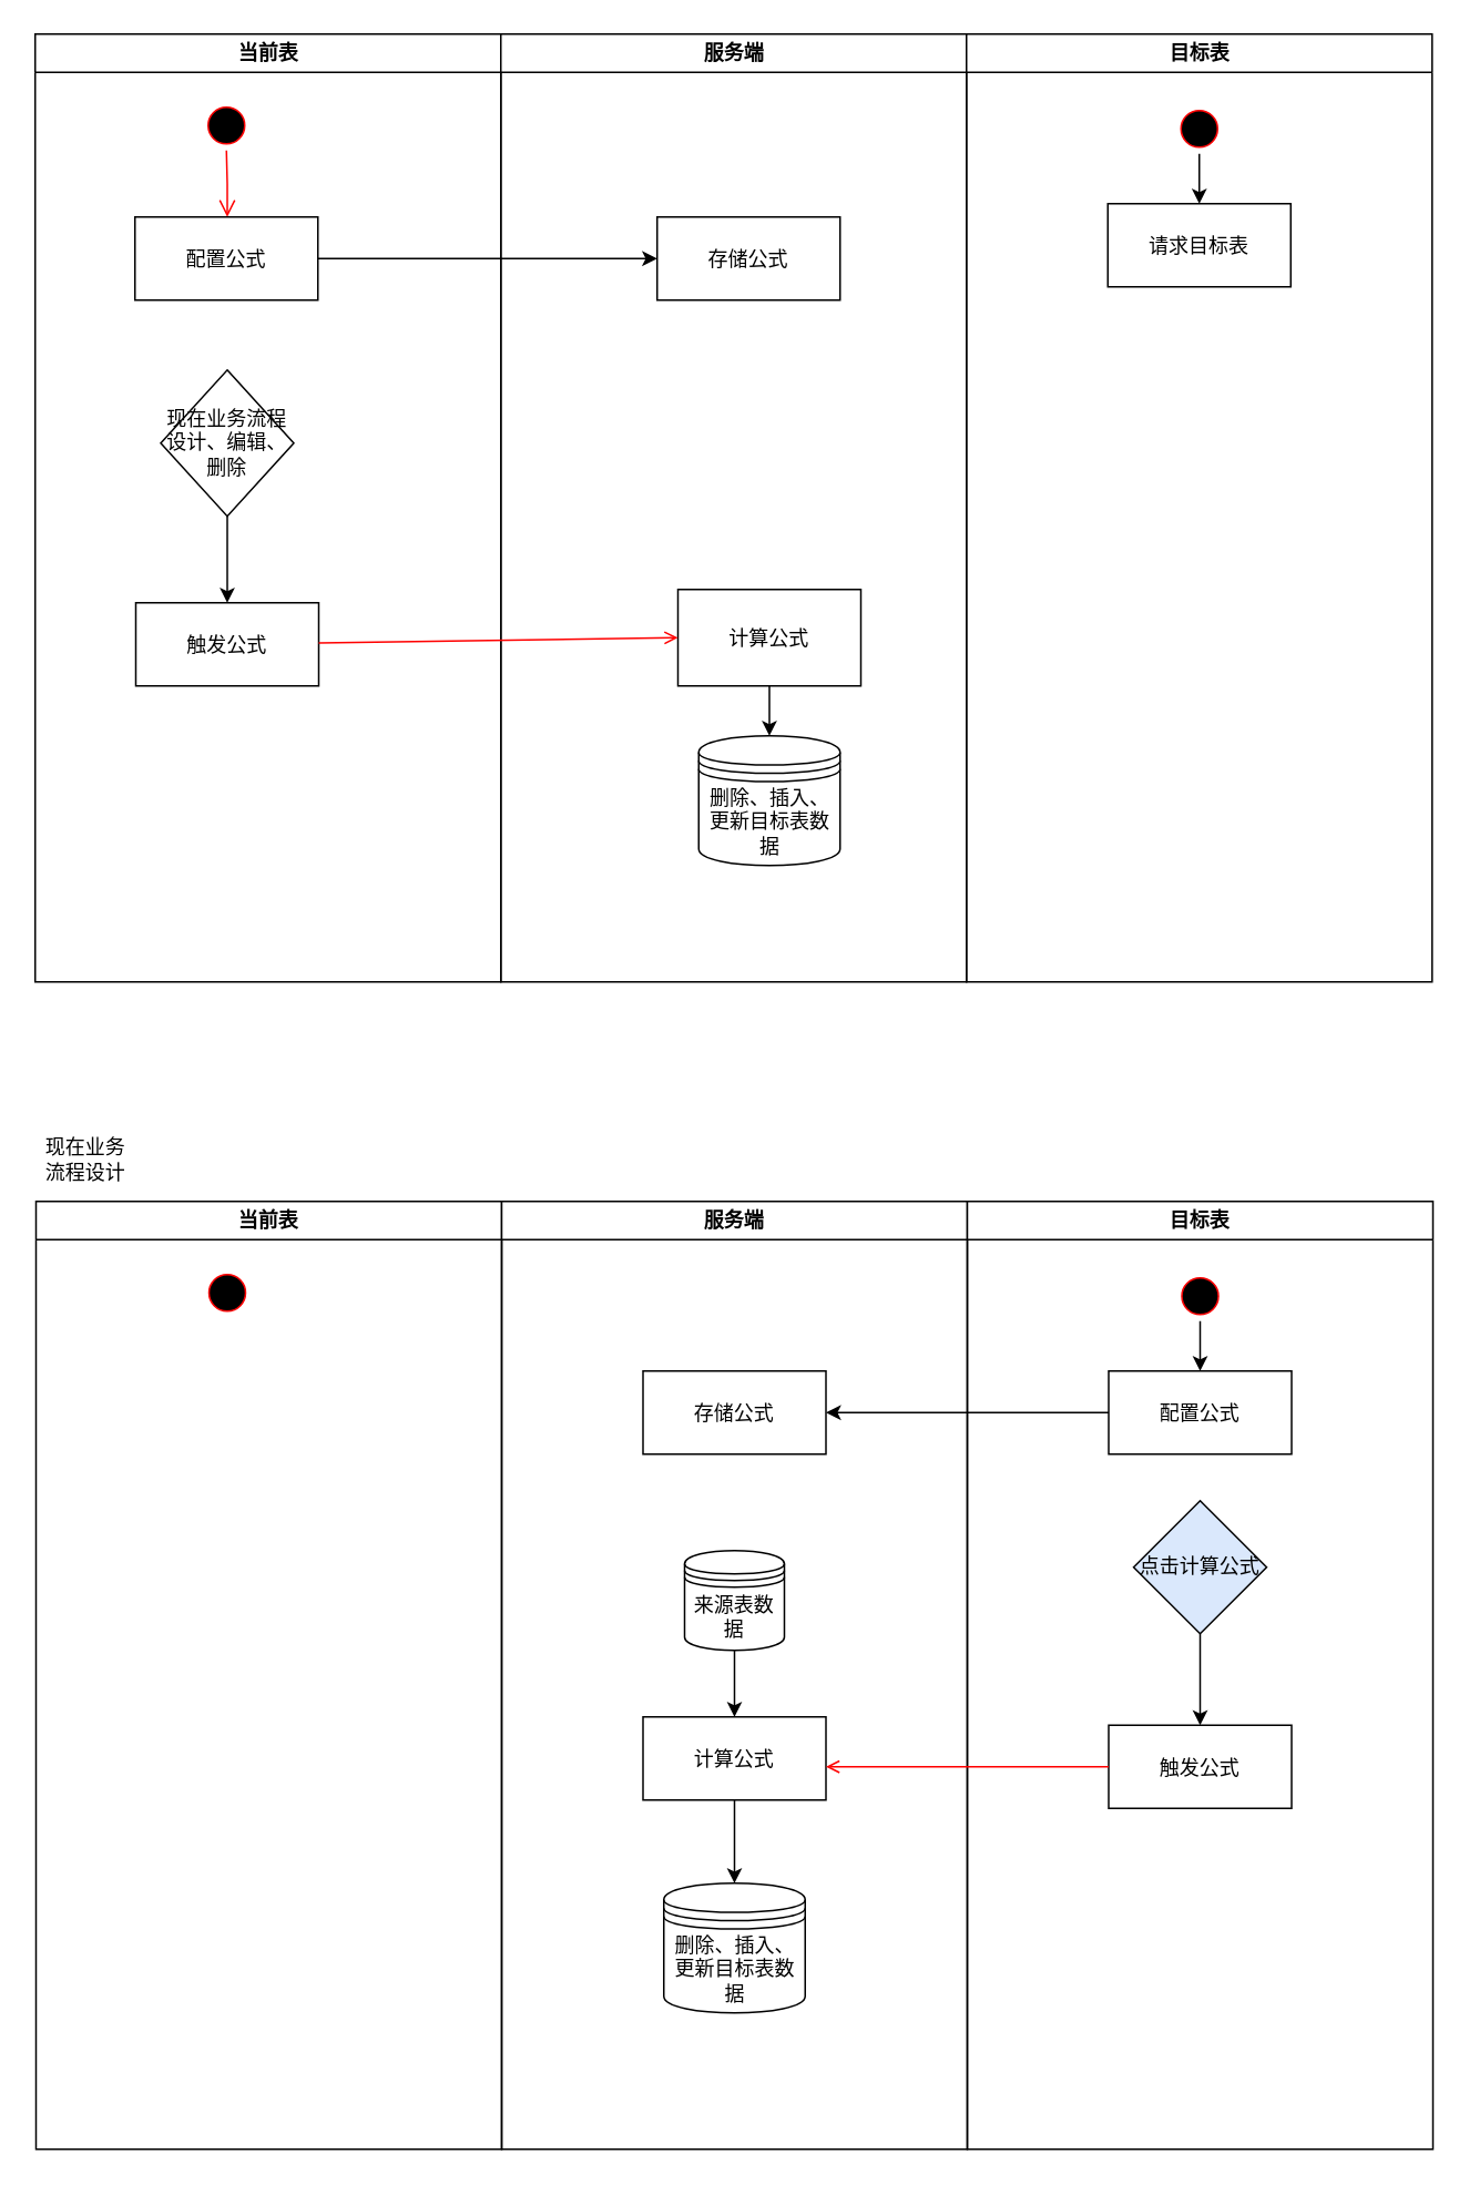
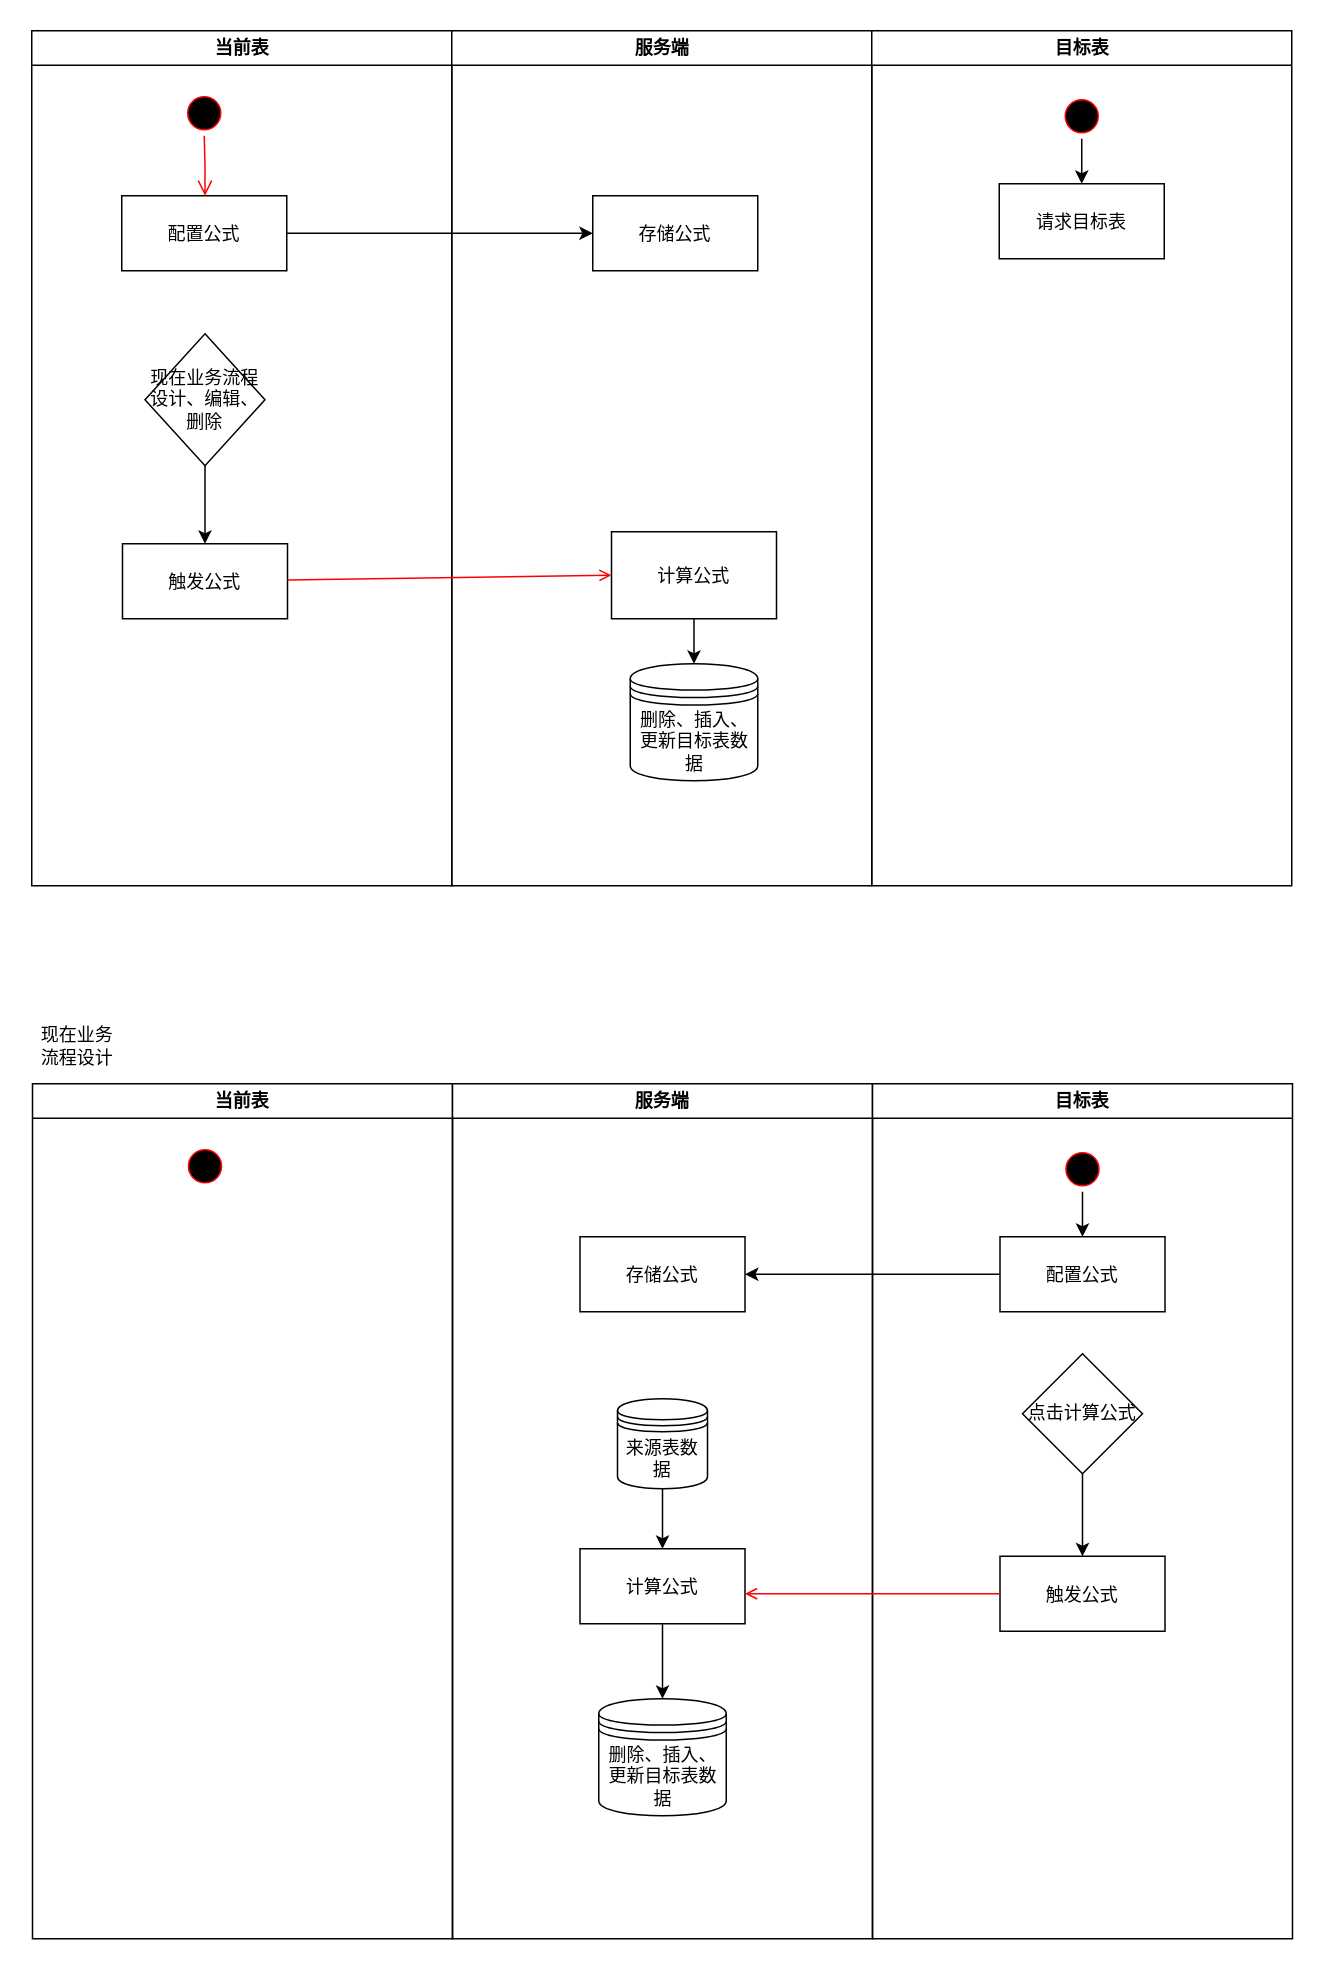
  <mxCell id="0" />
  <mxCell id="1" parent="0" />
  <mxCell id="2" value="当前表" style="swimlane;whiteSpace=wrap" parent="1" vertex="1"><mxGeometry x="20.5" y="20" width="280" height="570" as="geometry" /></mxCell>
  <mxCell id="3" value="" style="ellipse;shape=startState;fillColor=#000000;strokeColor=#ff0000;" parent="2" vertex="1"><mxGeometry x="100" y="40" width="30" height="30" as="geometry" /></mxCell>
  <mxCell id="4" value="" style="edgeStyle=elbowEdgeStyle;elbow=horizontal;verticalAlign=bottom;endArrow=open;endSize=8;strokeColor=#FF0000;endFill=1;rounded=0" parent="2" source="3" target="5" edge="1"><mxGeometry x="100" y="40" as="geometry"><mxPoint x="115" y="110" as="targetPoint" /></mxGeometry></mxCell>
  <mxCell id="5" value="配置公式" style="" parent="2" vertex="1"><mxGeometry x="60" y="110" width="110" height="50" as="geometry" /></mxCell>
  <mxCell id="6" value="触发公式" style="" parent="2" vertex="1"><mxGeometry x="60.5" y="342" width="110" height="50" as="geometry" /></mxCell>
  <mxCell id="7" style="edgeStyle=orthogonalEdgeStyle;rounded=0;orthogonalLoop=1;jettySize=auto;html=1;entryX=0.5;entryY=0;entryDx=0;entryDy=0;" edge="1" parent="2" source="8" target="6"><mxGeometry relative="1" as="geometry" /></mxCell>
  <mxCell id="8" value="现在业务流程设计、编辑、删除" style="rhombus;whiteSpace=wrap;html=1;" vertex="1" parent="2"><mxGeometry x="75.5" y="202" width="80" height="88" as="geometry" /></mxCell>
  <mxCell id="9" value="服务端" style="swimlane;whiteSpace=wrap" parent="1" vertex="1"><mxGeometry x="300.5" y="20" width="280" height="570" as="geometry" /></mxCell>
  <mxCell id="10" value="存储公式" style="" parent="9" vertex="1"><mxGeometry x="94" y="110" width="110" height="50" as="geometry" /></mxCell>
  <mxCell id="11" style="edgeStyle=orthogonalEdgeStyle;rounded=0;orthogonalLoop=1;jettySize=auto;html=1;" edge="1" parent="9" source="12" target="13"><mxGeometry relative="1" as="geometry" /></mxCell>
  <mxCell id="12" value="计算公式" style="" parent="9" vertex="1"><mxGeometry x="106.5" y="334" width="110" height="58" as="geometry" /></mxCell>
  <mxCell id="13" value="删除、插入、&lt;br style=&quot;border-color: var(--border-color); padding: 0px; margin: 0px;&quot;&gt;&lt;span style=&quot;&quot;&gt;更新目标表数据&lt;/span&gt;" style="shape=datastore;whiteSpace=wrap;html=1;" vertex="1" parent="9"><mxGeometry x="119" y="422" width="85" height="78" as="geometry" /></mxCell>
  <mxCell id="14" value="目标表" style="swimlane;whiteSpace=wrap" parent="1" vertex="1"><mxGeometry x="580.5" y="20" width="280" height="570" as="geometry" /></mxCell>
  <mxCell id="15" value="请求目标表" style="" parent="14" vertex="1"><mxGeometry x="85" y="102" width="110" height="50" as="geometry" /></mxCell>
  <mxCell id="16" style="edgeStyle=orthogonalEdgeStyle;rounded=0;orthogonalLoop=1;jettySize=auto;html=1;" edge="1" parent="14" source="17" target="15"><mxGeometry relative="1" as="geometry" /></mxCell>
  <mxCell id="17" value="" style="ellipse;shape=startState;fillColor=#000000;strokeColor=#ff0000;" vertex="1" parent="14"><mxGeometry x="125" y="42" width="30" height="30" as="geometry" /></mxCell>
  <mxCell id="18" value="" style="endArrow=open;strokeColor=#FF0000;endFill=1;rounded=0;entryX=0;entryY=0.5;entryDx=0;entryDy=0;" parent="1" source="6" target="12" edge="1"><mxGeometry relative="1" as="geometry"><mxPoint x="136" y="345" as="targetPoint" /></mxGeometry></mxCell>
  <mxCell id="19" style="edgeStyle=orthogonalEdgeStyle;rounded=0;orthogonalLoop=1;jettySize=auto;html=1;entryX=0;entryY=0.5;entryDx=0;entryDy=0;" edge="1" parent="1" source="5" target="10"><mxGeometry relative="1" as="geometry" /></mxCell>
  <mxCell id="20" value="当前表" style="swimlane;whiteSpace=wrap" vertex="1" parent="1"><mxGeometry x="21" y="722" width="280" height="570" as="geometry" /></mxCell>
  <mxCell id="21" value="" style="ellipse;shape=startState;fillColor=#000000;strokeColor=#ff0000;" vertex="1" parent="20"><mxGeometry x="100" y="40" width="30" height="30" as="geometry" /></mxCell>
  <mxCell id="22" value="服务端" style="swimlane;whiteSpace=wrap" vertex="1" parent="1"><mxGeometry x="301" y="722" width="280" height="570" as="geometry" /></mxCell>
  <mxCell id="23" value="存储公式" style="" vertex="1" parent="22"><mxGeometry x="85" y="102" width="110" height="50" as="geometry" /></mxCell>
  <mxCell id="24" style="edgeStyle=orthogonalEdgeStyle;rounded=0;orthogonalLoop=1;jettySize=auto;html=1;" edge="1" parent="22" source="25" target="26"><mxGeometry relative="1" as="geometry" /></mxCell>
  <mxCell id="25" value="计算公式" style="" vertex="1" parent="22"><mxGeometry x="85" y="310" width="110" height="50" as="geometry" /></mxCell>
  <mxCell id="26" value="删除、插入、&lt;br style=&quot;border-color: var(--border-color); padding: 0px; margin: 0px;&quot;&gt;&lt;span style=&quot;&quot;&gt;更新目标表数据&lt;/span&gt;" style="shape=datastore;whiteSpace=wrap;html=1;" vertex="1" parent="22"><mxGeometry x="97.5" y="410" width="85" height="78" as="geometry" /></mxCell>
  <mxCell id="27" style="edgeStyle=orthogonalEdgeStyle;rounded=0;orthogonalLoop=1;jettySize=auto;html=1;entryX=0.5;entryY=0;entryDx=0;entryDy=0;" edge="1" parent="22" source="28" target="25"><mxGeometry relative="1" as="geometry" /></mxCell>
  <mxCell id="28" value="来源表数据" style="shape=datastore;whiteSpace=wrap;html=1;" vertex="1" parent="22"><mxGeometry x="110" y="210" width="60" height="60" as="geometry" /></mxCell>
  <mxCell id="29" value="目标表" style="swimlane;whiteSpace=wrap" vertex="1" parent="1"><mxGeometry x="581" y="722" width="280" height="570" as="geometry" /></mxCell>
  <mxCell id="30" value="配置公式" style="" vertex="1" parent="29"><mxGeometry x="85" y="102" width="110" height="50" as="geometry" /></mxCell>
  <mxCell id="31" style="edgeStyle=orthogonalEdgeStyle;rounded=0;orthogonalLoop=1;jettySize=auto;html=1;" edge="1" parent="29" source="32" target="30"><mxGeometry relative="1" as="geometry" /></mxCell>
  <mxCell id="32" value="" style="ellipse;shape=startState;fillColor=#000000;strokeColor=#ff0000;" vertex="1" parent="29"><mxGeometry x="125" y="42" width="30" height="30" as="geometry" /></mxCell>
  <mxCell id="33" value="触发公式" style="" vertex="1" parent="29"><mxGeometry x="85" y="315" width="110" height="50" as="geometry" /></mxCell>
  <mxCell id="34" style="edgeStyle=orthogonalEdgeStyle;rounded=0;orthogonalLoop=1;jettySize=auto;html=1;entryX=0.5;entryY=0;entryDx=0;entryDy=0;" edge="1" parent="29" source="35" target="33"><mxGeometry relative="1" as="geometry" /></mxCell>
- <mxCell id="35" value="点击计算公式" style="rhombus;whiteSpace=wrap;html=1;fillColor=#dae8fc;" vertex="1" parent="29"><mxGeometry x="100" y="180" width="80" height="80" as="geometry" /></mxCell>
+ <mxCell id="35" value="点击计算公式" style="rhombus;whiteSpace=wrap;html=1;" vertex="1" parent="29"><mxGeometry x="100" y="180" width="80" height="80" as="geometry" /></mxCell>
  <mxCell id="36" value="" style="endArrow=open;strokeColor=#FF0000;endFill=1;rounded=0;" edge="1" parent="1" source="33"><mxGeometry relative="1" as="geometry"><mxPoint x="496" y="1062" as="targetPoint" /></mxGeometry></mxCell>
  <mxCell id="37" value="现在业务流程设计" style="text;html=1;strokeColor=none;fillColor=none;align=center;verticalAlign=middle;whiteSpace=wrap;rounded=0;" vertex="1" parent="1"><mxGeometry x="21" y="682" width="60" height="30" as="geometry" /></mxCell>
  <mxCell id="38" style="edgeStyle=orthogonalEdgeStyle;rounded=0;orthogonalLoop=1;jettySize=auto;html=1;" edge="1" parent="1" source="30" target="23"><mxGeometry relative="1" as="geometry" /></mxCell>
